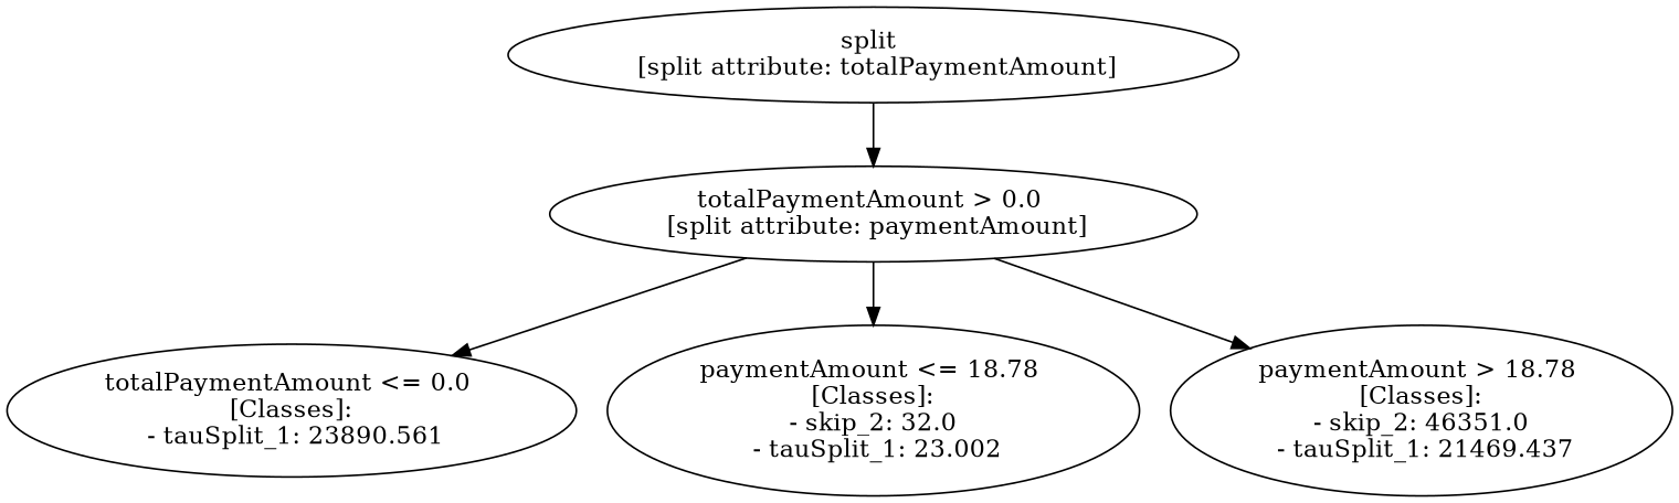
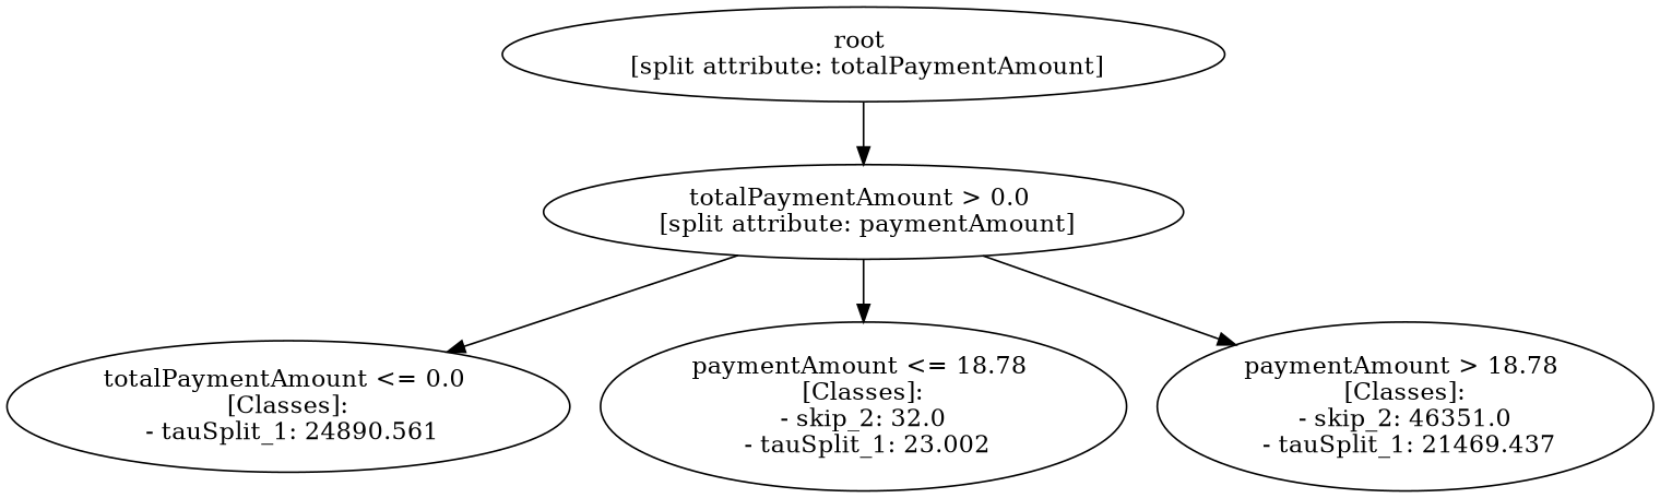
  digraph {
-   n1 [label="split \n [split attribute: totalPaymentAmount]"]
+   n1 [label="root \n [split attribute: totalPaymentAmount]"]
    n2 [label="totalPaymentAmount > 0.0 \n [split attribute: paymentAmount]"]
-   n3 [label="totalPaymentAmount <= 0.0 \n [Classes]: \n - tauSplit_1: 23890.561"]
+   n3 [label="totalPaymentAmount <= 0.0 \n [Classes]: \n - tauSplit_1: 24890.561"]
    n4 [label="paymentAmount <= 18.78 \n [Classes]: \n - skip_2: 32.0 \n - tauSplit_1: 23.002"]
    n5 [label="paymentAmount > 18.78 \n [Classes]: \n - skip_2: 46351.0 \n - tauSplit_1: 21469.437"]
    n1 -> n2
    n2 -> n3
    n2 -> n4
    n2 -> n5
  }
